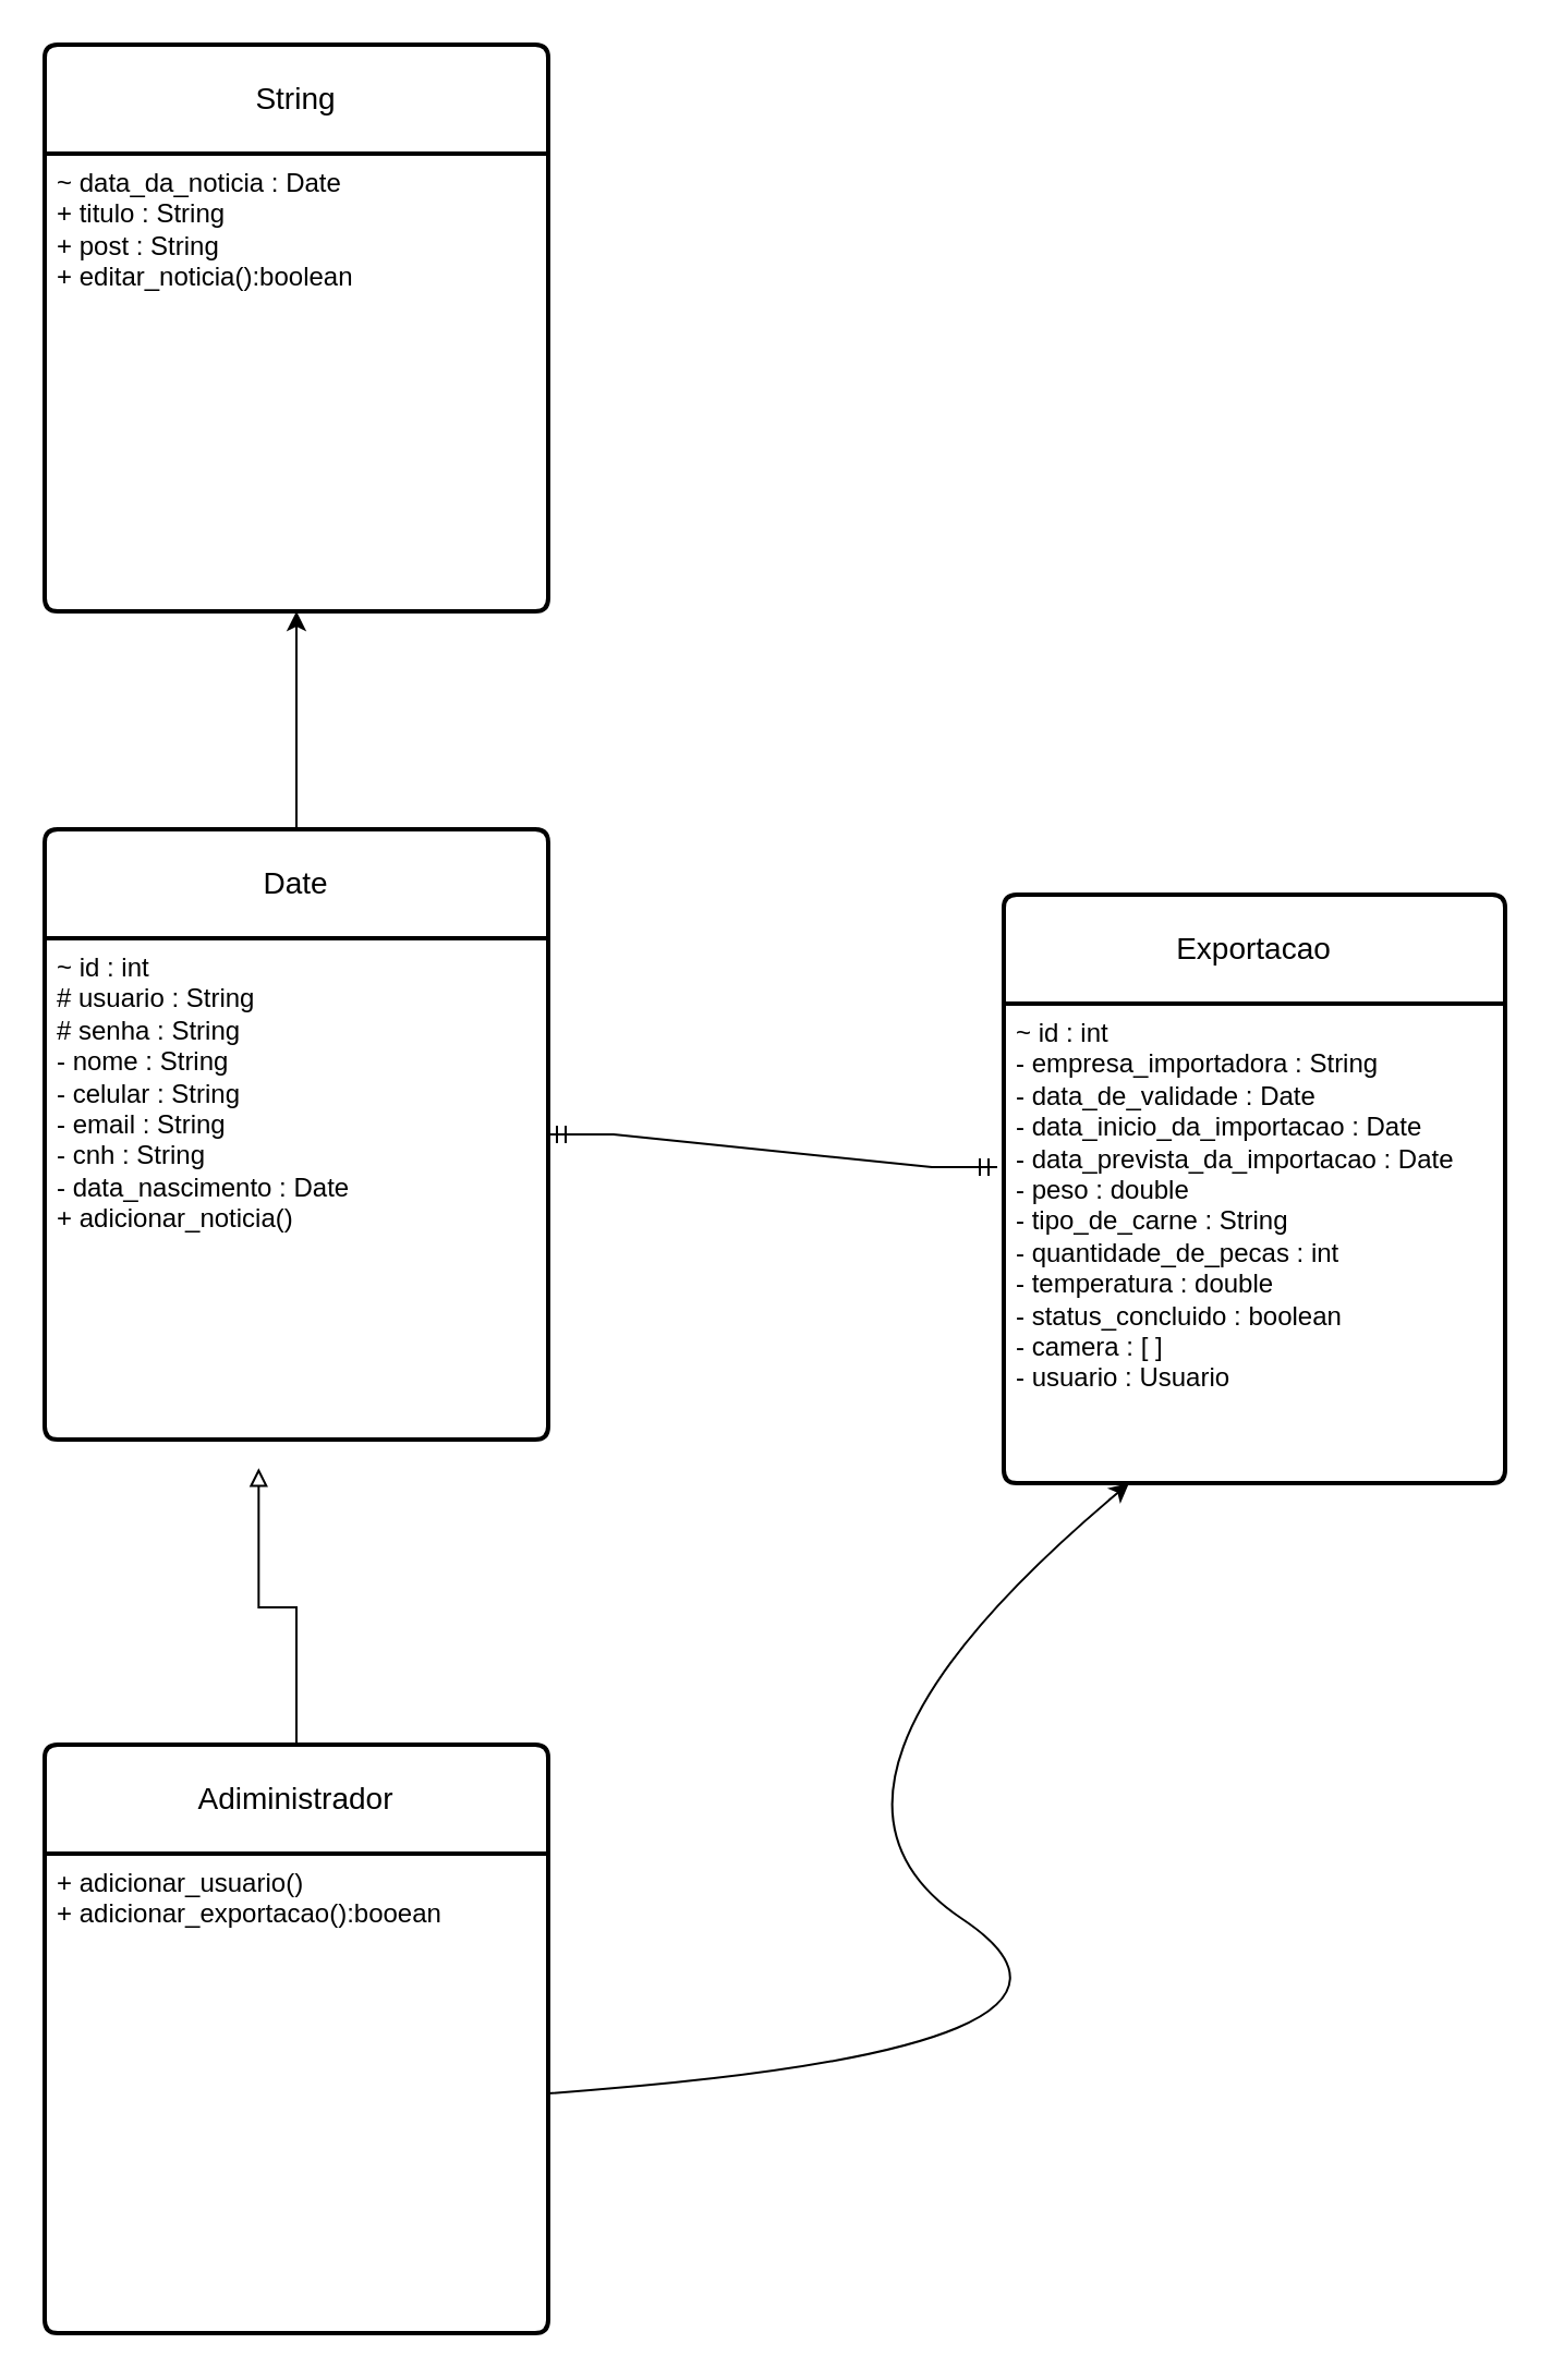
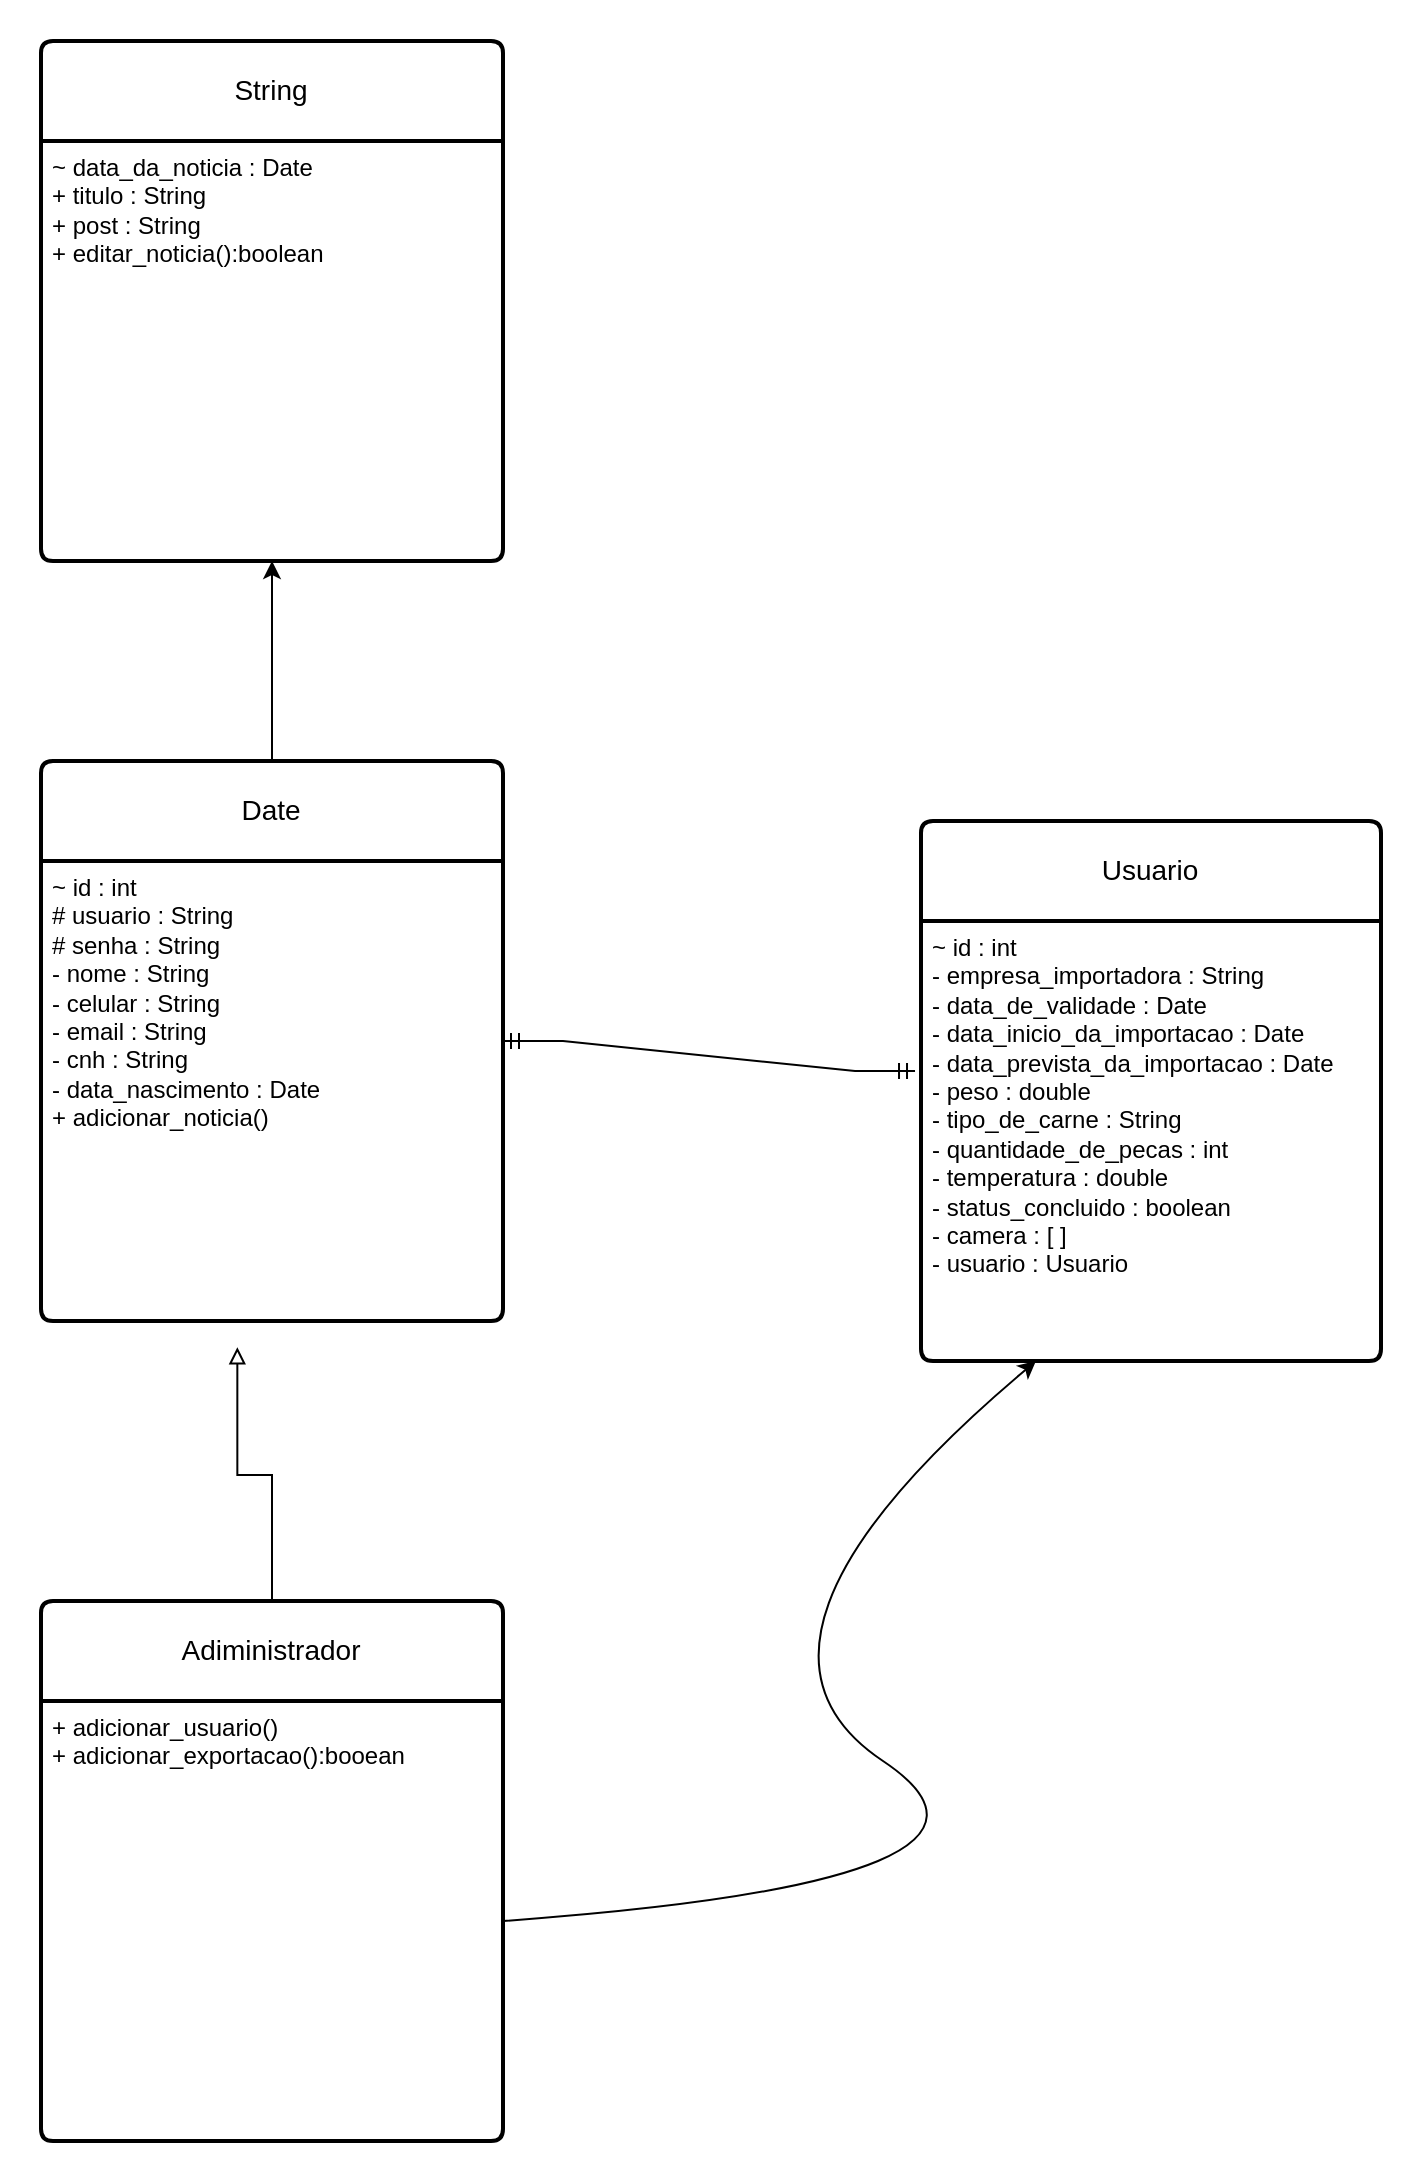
  <mxCell id="0" />
  <mxCell id="1" parent="0" />
  <mxCell id="2" value="Date" style="swimlane;childLayout=stackLayout;horizontal=1;startSize=50;horizontalStack=0;rounded=1;fontSize=14;fontStyle=0;strokeWidth=2;resizeParent=0;resizeLast=1;shadow=0;dashed=0;align=center;arcSize=4;whiteSpace=wrap;html=1;" vertex="1" parent="1"><mxGeometry x="20" y="380" width="231" height="280" as="geometry" /></mxCell>
  <mxCell id="3" value="~ id : int&lt;br&gt;&lt;div&gt;# usuario : String&lt;/div&gt;&lt;div&gt;# senha : String&lt;/div&gt;&lt;div&gt;- nome : String&lt;/div&gt;&lt;div&gt;- celular : String&lt;/div&gt;&lt;div&gt;- email : String&lt;/div&gt;&lt;div&gt;- cnh : String&lt;/div&gt;&lt;div&gt;- data_nascimento : Date&lt;br&gt;&lt;/div&gt;&lt;div&gt;+ adicionar_noticia()&lt;br&gt;&lt;/div&gt;&lt;div&gt;&lt;br&gt;&lt;/div&gt;" style="align=left;strokeColor=none;fillColor=none;spacingLeft=4;spacingRight=4;fontSize=12;verticalAlign=top;resizable=0;rotatable=0;part=1;html=1;whiteSpace=wrap;" vertex="1" parent="2"><mxGeometry y="50" width="231" height="230" as="geometry" /></mxCell>
  <mxCell id="4" value="Adiministrador" style="swimlane;childLayout=stackLayout;horizontal=1;startSize=50;horizontalStack=0;rounded=1;fontSize=14;fontStyle=0;strokeWidth=2;resizeParent=0;resizeLast=1;shadow=0;dashed=0;align=center;arcSize=4;whiteSpace=wrap;html=1;" vertex="1" parent="1"><mxGeometry x="20" y="800" width="231" height="270" as="geometry" /></mxCell>
  <mxCell id="5" value="+ adicionar_usuario()&lt;br&gt;+ adicionar_exportacao():booean" style="align=left;strokeColor=none;fillColor=none;spacingLeft=4;spacingRight=4;fontSize=12;verticalAlign=top;resizable=0;rotatable=0;part=1;html=1;whiteSpace=wrap;" vertex="1" parent="4"><mxGeometry y="50" width="231" height="220" as="geometry" /></mxCell>
  <mxCell id="6" value="" style="endArrow=block;html=1;endFill=0;edgeStyle=elbowEdgeStyle;elbow=vertical;rounded=0;entryX=0.425;entryY=1.057;entryDx=0;entryDy=0;entryPerimeter=0;" edge="1" parent="1" source="4" target="3"><mxGeometry width="100" height="75" relative="1" as="geometry"><mxPoint x="60" y="655" as="sourcePoint" /><mxPoint x="160" y="580" as="targetPoint" /></mxGeometry></mxCell>
- <mxCell id="7" value="Exportacao" style="swimlane;childLayout=stackLayout;horizontal=1;startSize=50;horizontalStack=0;rounded=1;fontSize=14;fontStyle=0;strokeWidth=2;resizeParent=0;resizeLast=1;shadow=0;dashed=0;align=center;arcSize=4;whiteSpace=wrap;html=1;" vertex="1" parent="1"><mxGeometry x="460" y="410" width="230" height="270" as="geometry" /></mxCell>
+ <mxCell id="7" value="Usuario" style="swimlane;childLayout=stackLayout;horizontal=1;startSize=50;horizontalStack=0;rounded=1;fontSize=14;fontStyle=0;strokeWidth=2;resizeParent=0;resizeLast=1;shadow=0;dashed=0;align=center;arcSize=4;whiteSpace=wrap;html=1;" vertex="1" parent="1"><mxGeometry x="460" y="410" width="230" height="270" as="geometry" /></mxCell>
  <mxCell id="8" value="~ id : int&lt;br&gt;- empresa_importadora : String&lt;br&gt;&lt;div&gt;- data_de_validade : Date&lt;/div&gt;&lt;div&gt;- data_inicio_da_importacao : Date&lt;/div&gt;&lt;div&gt;- data_prevista_da_importacao : Date&lt;/div&gt;&lt;div&gt;- peso : double&lt;/div&gt;&lt;div&gt;- tipo_de_carne : String&lt;/div&gt;&lt;div&gt;- quantidade_de_pecas : int&lt;/div&gt;&lt;div&gt;- temperatura : double&lt;/div&gt;&lt;div&gt;- status_concluido : boolean&lt;/div&gt;&lt;div&gt;- camera : [ ]&lt;/div&gt;&lt;div&gt;- usuario : Usuario&lt;br&gt;&lt;/div&gt;&lt;div&gt;&lt;br&gt;&lt;/div&gt;&lt;div&gt;&lt;br&gt;&lt;/div&gt;" style="align=left;strokeColor=none;fillColor=none;spacingLeft=4;spacingRight=4;fontSize=12;verticalAlign=top;resizable=0;rotatable=0;part=1;html=1;whiteSpace=wrap;" vertex="1" parent="7"><mxGeometry y="50" width="230" height="220" as="geometry" /></mxCell>
  <mxCell id="9" value="" style="edgeStyle=entityRelationEdgeStyle;fontSize=12;html=1;endArrow=ERmandOne;startArrow=ERmandOne;rounded=0;exitX=1;exitY=0.5;exitDx=0;exitDy=0;entryX=-0.013;entryY=0.341;entryDx=0;entryDy=0;entryPerimeter=0;" edge="1" parent="1" source="2" target="8"><mxGeometry width="100" height="100" relative="1" as="geometry"><mxPoint x="310" y="740" as="sourcePoint" /><mxPoint x="410" y="640" as="targetPoint" /></mxGeometry></mxCell>
  <mxCell id="10" value="String" style="swimlane;childLayout=stackLayout;horizontal=1;startSize=50;horizontalStack=0;rounded=1;fontSize=14;fontStyle=0;strokeWidth=2;resizeParent=0;resizeLast=1;shadow=0;dashed=0;align=center;arcSize=4;whiteSpace=wrap;html=1;" vertex="1" parent="1"><mxGeometry x="20" y="20" width="231" height="260" as="geometry" /></mxCell>
  <mxCell id="11" value="~ data_da_noticia : Date&lt;br&gt;+ titulo : String&lt;br&gt;&lt;div&gt;+ post : String&lt;/div&gt;&lt;div&gt;+ editar_noticia():boolean&lt;br&gt;&lt;/div&gt;" style="align=left;strokeColor=none;fillColor=none;spacingLeft=4;spacingRight=4;fontSize=12;verticalAlign=top;resizable=0;rotatable=0;part=1;html=1;whiteSpace=wrap;" vertex="1" parent="10"><mxGeometry y="50" width="231" height="210" as="geometry" /></mxCell>
  <mxCell id="12" value="" style="curved=1;endArrow=classic;html=1;rounded=0;fontFamily=Helvetica;fontSize=14;fontColor=default;fontStyle=0;horizontal=1;exitX=1;exitY=0.5;exitDx=0;exitDy=0;entryX=0.25;entryY=1;entryDx=0;entryDy=0;" edge="1" parent="1" source="5" target="8"><mxGeometry width="50" height="50" relative="1" as="geometry"><mxPoint x="401" y="890" as="sourcePoint" /><mxPoint x="451" y="840" as="targetPoint" /><Array as="points"><mxPoint x="531" y="940" /><mxPoint x="351" y="820" /></Array></mxGeometry></mxCell>
  <mxCell id="13" value="" style="endArrow=classic;html=1;rounded=0;fontFamily=Helvetica;fontSize=14;fontColor=default;fontStyle=0;horizontal=1;exitX=0.5;exitY=0;exitDx=0;exitDy=0;entryX=0.5;entryY=1;entryDx=0;entryDy=0;" edge="1" parent="1" source="2" target="11"><mxGeometry width="50" height="50" relative="1" as="geometry"><mxPoint x="331" y="290" as="sourcePoint" /><mxPoint x="381" y="240" as="targetPoint" /></mxGeometry></mxCell>
